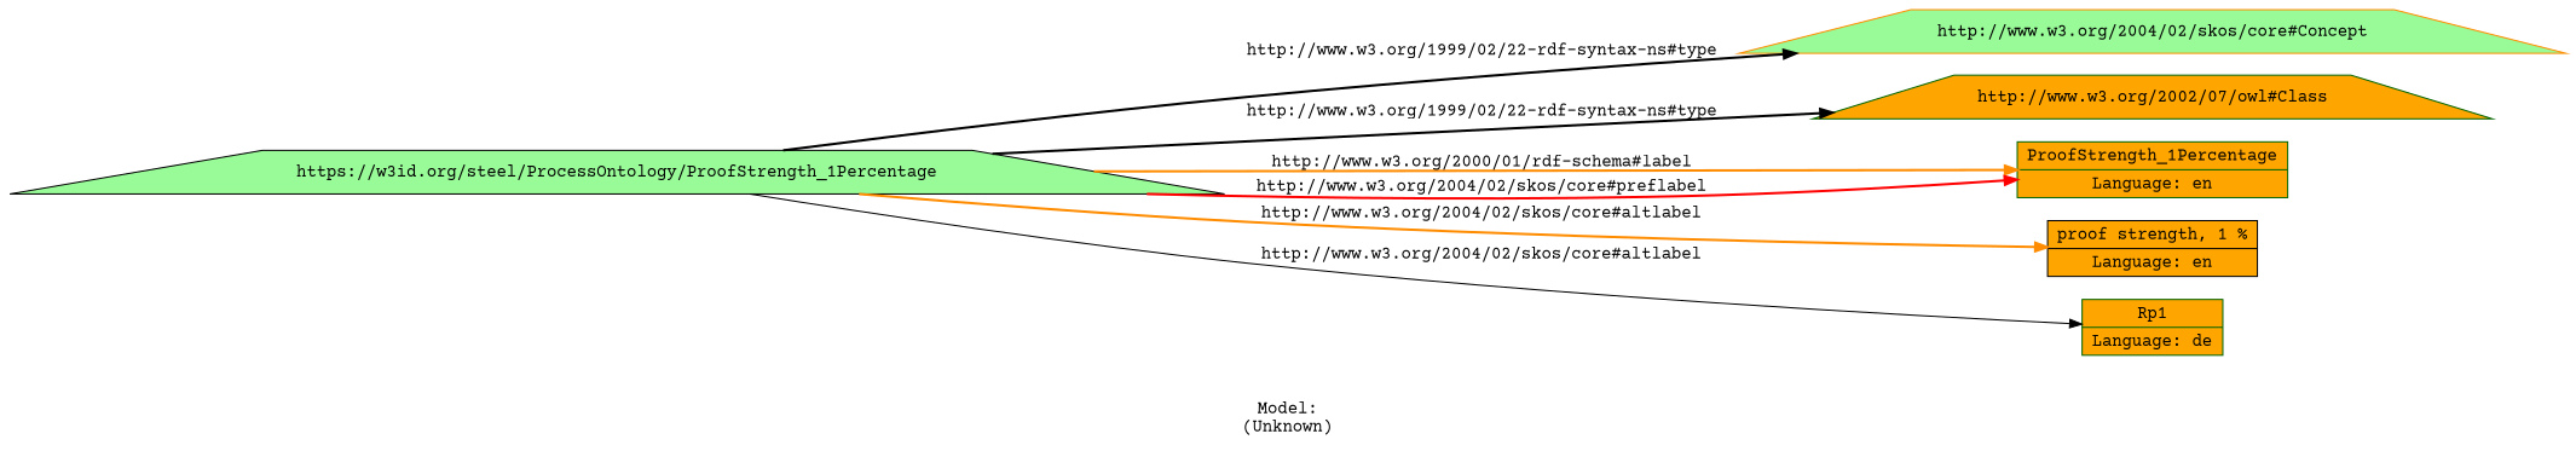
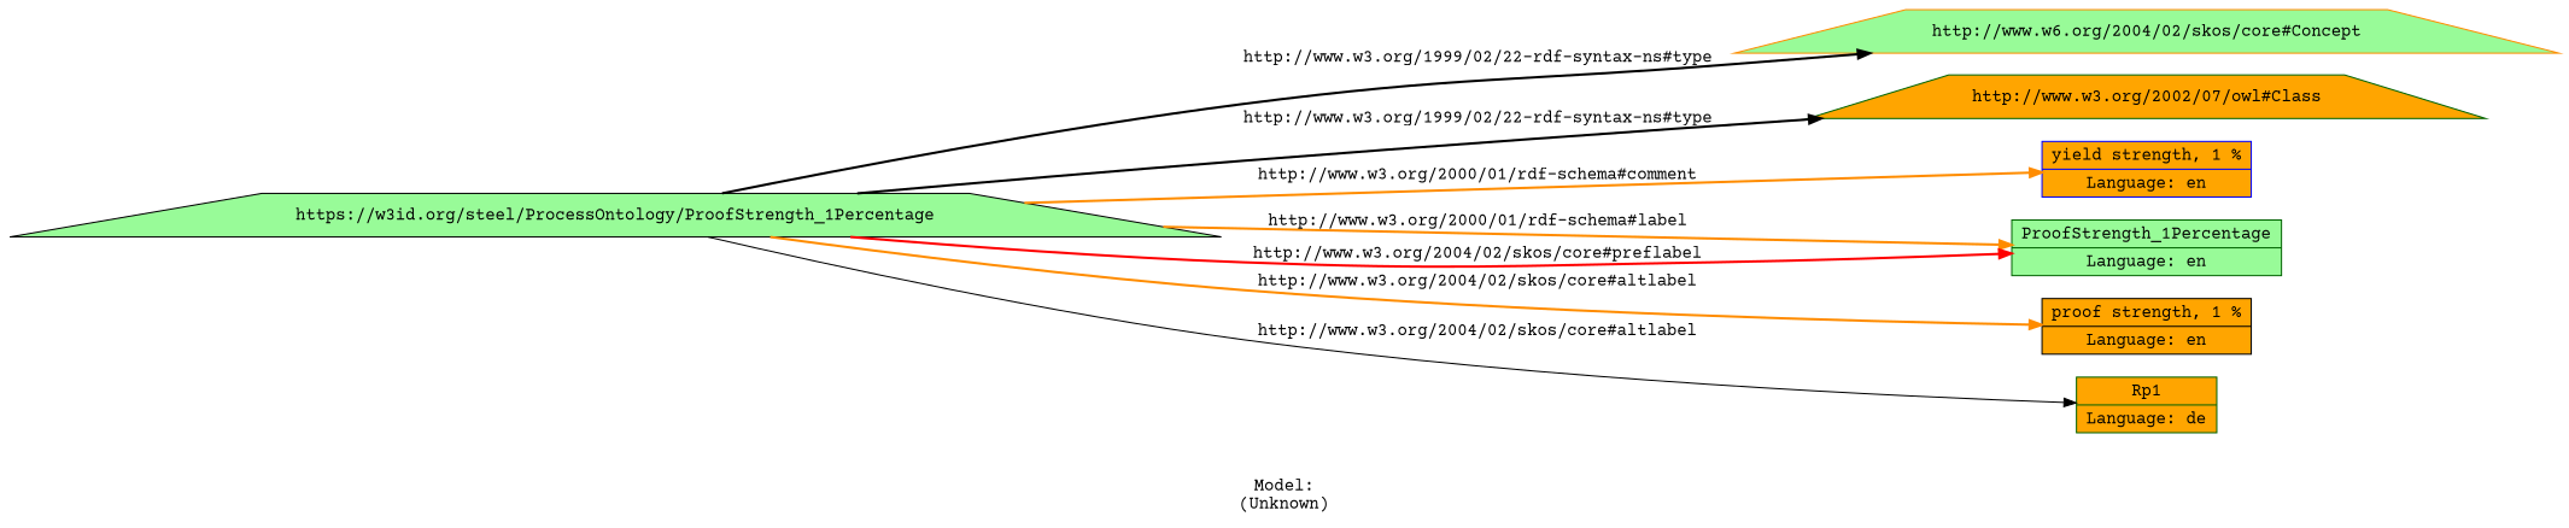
  digraph {
    fontname="Courier Prime"
    label="\n\nModel:\n(Unknown)"
    rankdir=LR
    node [color=darkgreen fillcolor=orange fontname="Courier Prime" shape=record style=filled]
    edge [color=black fontname="Courier Prime" style=bold]
    n1 [color=black fillcolor=palegreen label="https://w3id.org/steel/ProcessOntology/ProofStrength_1Percentage" shape=trapezium]
-   n2 [color=darkorange fillcolor=palegreen label="http://www.w3.org/2004/02/skos/core#Concept" shape=trapezium]
+   n2 [color=darkorange fillcolor=palegreen label="http://www.w6.org/2004/02/skos/core#Concept" shape=trapezium]
    n3 [label="http://www.w3.org/2002/07/owl#Class" shape=trapezium]
-   n5 [label="ProofStrength_1Percentage|Language: en"]
+   n4 [color=blue label="yield strength, 1 %|Language: en"]
+   n5 [fillcolor=palegreen label="ProofStrength_1Percentage|Language: en"]
    n6 [color=black label="proof strength, 1 %|Language: en"]
    n7 [label="Rp1|Language: de"]
    n1 -> n2 [label="http://www.w3.org/1999/02/22-rdf-syntax-ns#type"]
    n1 -> n3 [label="http://www.w3.org/1999/02/22-rdf-syntax-ns#type"]
+   n1 -> n4 [color=darkorange label="http://www.w3.org/2000/01/rdf-schema#comment"]
    n1 -> n5 [color=darkorange label="http://www.w3.org/2000/01/rdf-schema#label"]
    n1 -> n5 [color=red label="http://www.w3.org/2004/02/skos/core#preflabel"]
    n1 -> n6 [color=darkorange label="http://www.w3.org/2004/02/skos/core#altlabel"]
    n1 -> n7 [label="http://www.w3.org/2004/02/skos/core#altlabel" style=solid]
  }
